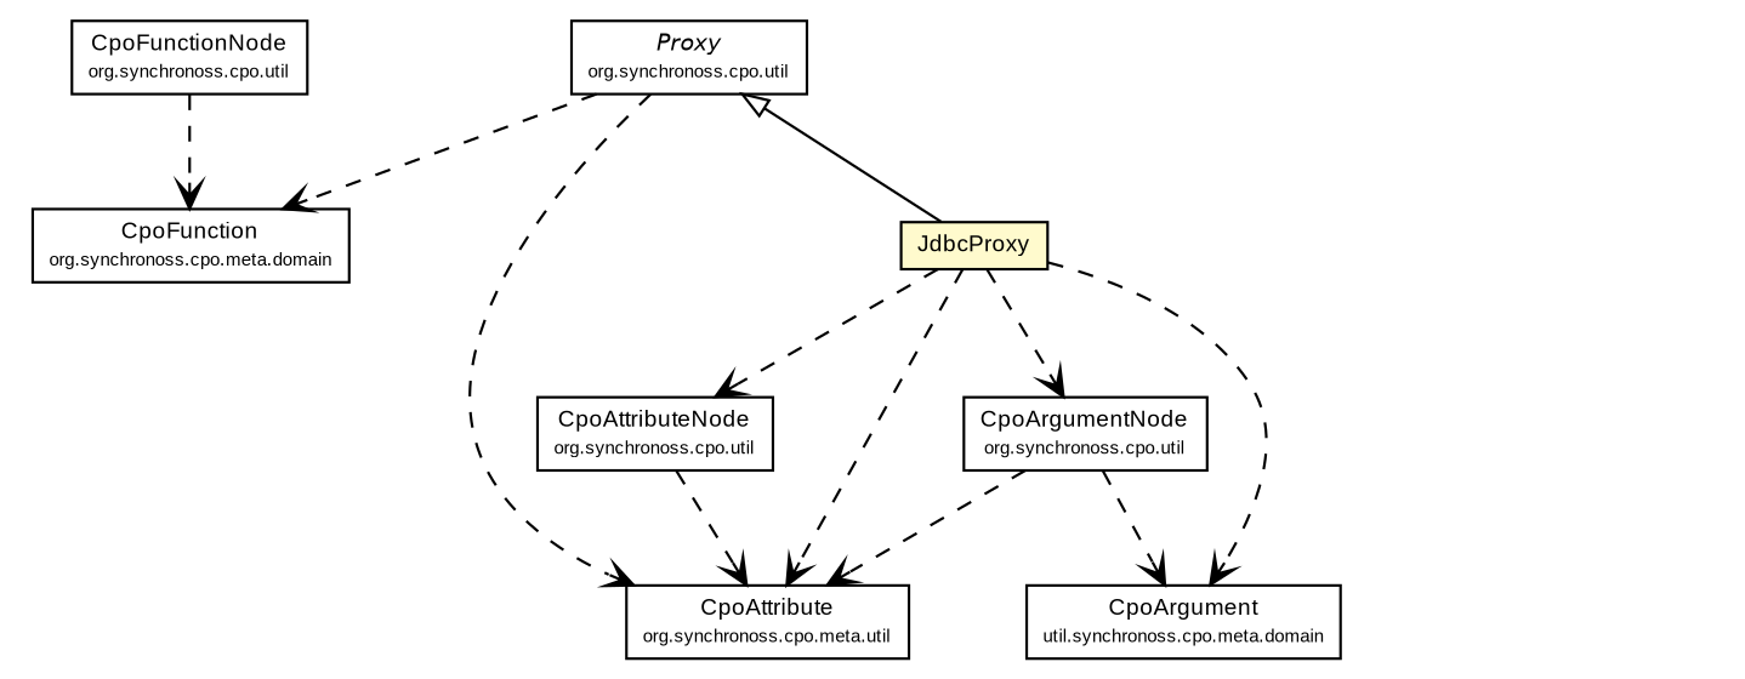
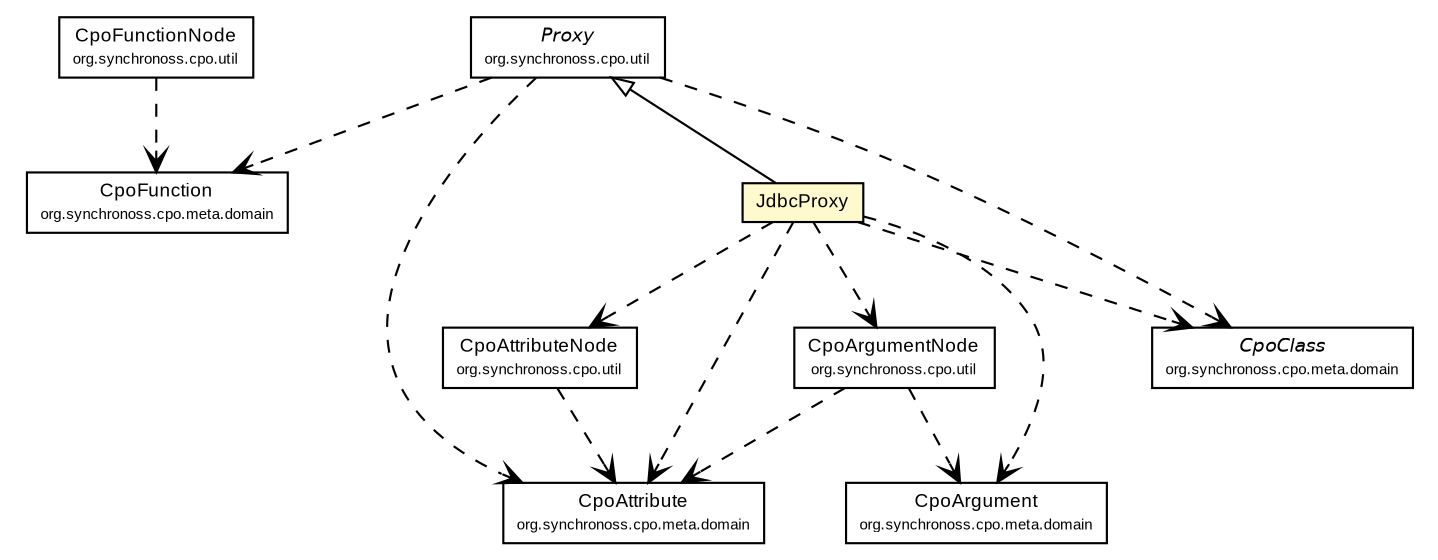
  digraph {
    fontname="Liberation Sans"
    node [fontcolor=black fontname="Liberation Sans" fontsize=9.0 shape=plaintext]
    edge [arrowhead=open color=black fontcolor=black fontname="Liberation Sans" fontsize=10.0 headport=p labelfontname=Helvetica labelfontsize=10 style=dashed tailport=p]
    n1 [label=<<table border="0" cellborder="1" cellspacing="0" cellpadding="2" port="p" href="../CpoAttributeNode.html"> 		<tr><td><table border="0" cellspacing="0" cellpadding="1"> 			<tr><td> CpoAttributeNode </td></tr> 			<tr><td><font point-size="7.0"> org.synchronoss.cpo.util </font></td></tr> 		</table></td></tr> 		</table>>]
-   n2 [label=<<table border="0" cellborder="1" cellspacing="0" cellpadding="2" port="p" href="http://java.sun.com/j2se/1.4.2/docs/api/org/synchronoss/cpo/meta/domain/CpoAttribute.html"> 		<tr><td><table border="0" cellspacing="0" cellpadding="1"> 			<tr><td> CpoAttribute </td></tr> 			<tr><td><font point-size="7.0"> org.synchronoss.cpo.meta.util </font></td></tr> 		</table></td></tr> 		</table>>]
+   n2 [label=<<table border="0" cellborder="1" cellspacing="0" cellpadding="2" port="p" href="http://java.sun.com/j2se/1.4.2/docs/api/org/synchronoss/cpo/meta/domain/CpoAttribute.html"> 		<tr><td><table border="0" cellspacing="0" cellpadding="1"> 			<tr><td> CpoAttribute </td></tr> 			<tr><td><font point-size="7.0"> org.synchronoss.cpo.meta.domain </font></td></tr> 		</table></td></tr> 		</table>>]
    n3 [label=<<table border="0" cellborder="1" cellspacing="0" cellpadding="2" port="p" href="../CpoFunctionNode.html"> 		<tr><td><table border="0" cellspacing="0" cellpadding="1"> 			<tr><td> CpoFunctionNode </td></tr> 			<tr><td><font point-size="7.0"> org.synchronoss.cpo.util </font></td></tr> 		</table></td></tr> 		</table>>]
    n4 [label=<<table border="0" cellborder="1" cellspacing="0" cellpadding="2" port="p" href="http://java.sun.com/j2se/1.4.2/docs/api/org/synchronoss/cpo/meta/domain/CpoFunction.html"> 		<tr><td><table border="0" cellspacing="0" cellpadding="1"> 			<tr><td> CpoFunction </td></tr> 			<tr><td><font point-size="7.0"> org.synchronoss.cpo.meta.domain </font></td></tr> 		</table></td></tr> 		</table>>]
    n5 [label=<<table border="0" cellborder="1" cellspacing="0" cellpadding="2" port="p" href="../CpoArgumentNode.html"> 		<tr><td><table border="0" cellspacing="0" cellpadding="1"> 			<tr><td> CpoArgumentNode </td></tr> 			<tr><td><font point-size="7.0"> org.synchronoss.cpo.util </font></td></tr> 		</table></td></tr> 		</table>>]
-   n6 [label=<<table border="0" cellborder="1" cellspacing="0" cellpadding="2" port="p" href="http://java.sun.com/j2se/1.4.2/docs/api/org/synchronoss/cpo/meta/domain/CpoArgument.html"> 		<tr><td><table border="0" cellspacing="0" cellpadding="1"> 			<tr><td> CpoArgument </td></tr> 			<tr><td><font point-size="7.0"> util.synchronoss.cpo.meta.domain </font></td></tr> 		</table></td></tr> 		</table>>]
+   n6 [label=<<table border="0" cellborder="1" cellspacing="0" cellpadding="2" port="p" href="http://java.sun.com/j2se/1.4.2/docs/api/org/synchronoss/cpo/meta/domain/CpoArgument.html"> 		<tr><td><table border="0" cellspacing="0" cellpadding="1"> 			<tr><td> CpoArgument </td></tr> 			<tr><td><font point-size="7.0"> org.synchronoss.cpo.meta.domain </font></td></tr> 		</table></td></tr> 		</table>>]
    n7 [label=<<table border="0" cellborder="1" cellspacing="0" cellpadding="2" port="p" href="../Proxy.html"> 		<tr><td><table border="0" cellspacing="0" cellpadding="1"> 			<tr><td><font face="Helvetica-Oblique"> Proxy </font></td></tr> 			<tr><td><font point-size="7.0"> org.synchronoss.cpo.util </font></td></tr> 		</table></td></tr> 		</table>>]
    n8 [label=<<table border="0" cellborder="1" cellspacing="0" cellpadding="2" port="p" bgcolor="lemonChiffon" href="./JdbcProxy.html"> 		<tr><td><table border="0" cellspacing="0" cellpadding="1"> 			<tr><td> JdbcProxy </td></tr> 		</table></td></tr> 		</table>>]
+   n9 [label=<<table border="0" cellborder="1" cellspacing="0" cellpadding="2" port="p" href="http://java.sun.com/j2se/1.4.2/docs/api/org/synchronoss/cpo/meta/domain/CpoClass.html"> 		<tr><td><table border="0" cellspacing="0" cellpadding="1"> 			<tr><td><font face="Helvetica-Oblique"> CpoClass </font></td></tr> 			<tr><td><font point-size="7.0"> org.synchronoss.cpo.meta.domain </font></td></tr> 		</table></td></tr> 		</table>>]
    n1 -> n2
    n3 -> n4
    n5 -> n2
    n5 -> n6
    n7 -> n2
    n7 -> n4
    n7 -> n8 [arrowtail=empty dir=back fontsize=10 arrowhead="" color="" fontcolor="" style=""]
+   n7 -> n9
    n8 -> n1
    n8 -> n2
    n8 -> n5
    n8 -> n6
+   n8 -> n9
  }
